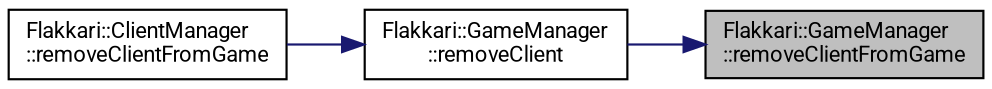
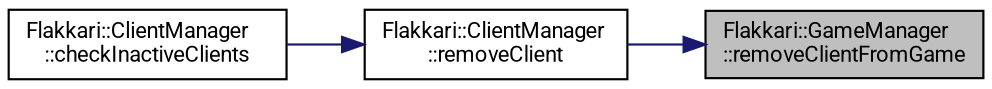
  digraph {
    fontname=Roboto
    rankdir=RL
    node [color=black fillcolor=white fontname=Roboto fontsize=10 shape=record style=filled]
    edge [color=midnightblue dir=back fontname=Roboto fontsize=10 labelfontname=Helvetica labelfontsize=10 style=solid]
    n1 [fillcolor=grey75 fontcolor=black height=0.2 label="Flakkari::GameManager\l::removeClientFromGame" width=0.4]
-   n2 [height=0.2 label="Flakkari::GameManager\l::removeClient" width=0.4]
-   n3 [height=0.2 label="Flakkari::ClientManager\l::removeClientFromGame" width=0.4]
+   n2 [height=0.2 label="Flakkari::ClientManager\l::removeClient" width=0.4]
+   n3 [height=0.2 label="Flakkari::ClientManager\l::checkInactiveClients" width=0.4]
    n1 -> n2
    n2 -> n3
  }
